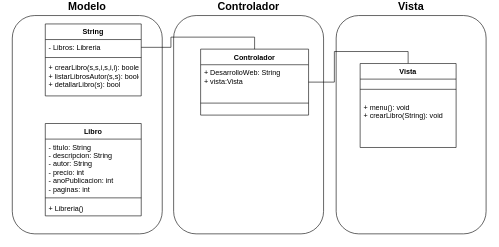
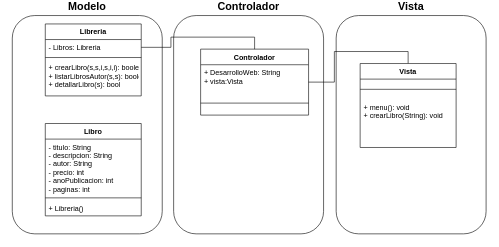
  <mxCell id="0" />
  <mxCell id="1" parent="0" />
  <mxCell id="2" value="Vista" style="rounded=1;whiteSpace=wrap;html=1;labelPosition=center;verticalLabelPosition=top;align=center;verticalAlign=bottom;fontSize=18;fontStyle=1" vertex="1" parent="1"><mxGeometry x="560" y="20" width="250" height="364" as="geometry" /></mxCell>
  <mxCell id="3" value="Controlador" style="rounded=1;whiteSpace=wrap;html=1;labelPosition=center;verticalLabelPosition=top;align=center;verticalAlign=bottom;fontSize=18;fontStyle=1" vertex="1" parent="1"><mxGeometry x="289" y="20" width="250" height="364" as="geometry" /></mxCell>
  <mxCell id="4" value="Modelo" style="rounded=1;whiteSpace=wrap;html=1;labelPosition=center;verticalLabelPosition=top;align=center;verticalAlign=bottom;fontSize=18;fontStyle=1" parent="1" vertex="1"><mxGeometry x="20" y="20" width="250" height="364" as="geometry" /></mxCell>
- <mxCell id="5" value="String" style="swimlane;fontStyle=1;align=center;verticalAlign=top;childLayout=stackLayout;horizontal=1;startSize=26;horizontalStack=0;resizeParent=1;resizeParentMax=0;resizeLast=0;collapsible=1;marginBottom=0;" parent="1" vertex="1"><mxGeometry x="75" y="34" width="160" height="120" as="geometry" /></mxCell>
+ <mxCell id="5" value="Libreria" style="swimlane;fontStyle=1;align=center;verticalAlign=top;childLayout=stackLayout;horizontal=1;startSize=26;horizontalStack=0;resizeParent=1;resizeParentMax=0;resizeLast=0;collapsible=1;marginBottom=0;" parent="1" vertex="1"><mxGeometry x="75" y="34" width="160" height="120" as="geometry" /></mxCell>
  <mxCell id="6" value="- Libros: Libreria" style="text;strokeColor=none;fillColor=none;align=left;verticalAlign=top;spacingLeft=4;spacingRight=4;overflow=hidden;rotatable=0;points=[[0,0.5],[1,0.5]];portConstraint=eastwest;" parent="5" vertex="1"><mxGeometry y="26" width="160" height="26" as="geometry" /></mxCell>
  <mxCell id="7" value="" style="line;strokeWidth=1;fillColor=none;align=left;verticalAlign=middle;spacingTop=-1;spacingLeft=3;spacingRight=3;rotatable=0;labelPosition=right;points=[];portConstraint=eastwest;" parent="5" vertex="1"><mxGeometry y="52" width="160" height="8" as="geometry" /></mxCell>
  <mxCell id="8" value="+ crearLibro(s,s,i,s,i,i): boolean&#10;+ listarLibrosAutor(s,s): boolean&#10;+ detallarLibro(s): bool" style="text;strokeColor=none;fillColor=none;align=left;verticalAlign=top;spacingLeft=4;spacingRight=4;overflow=hidden;rotatable=0;points=[[0,0.5],[1,0.5]];portConstraint=eastwest;" parent="5" vertex="1"><mxGeometry y="60" width="160" height="60" as="geometry" /></mxCell>
  <mxCell id="9" value="Libro" style="swimlane;fontStyle=1;align=center;verticalAlign=top;childLayout=stackLayout;horizontal=1;startSize=26;horizontalStack=0;resizeParent=1;resizeParentMax=0;resizeLast=0;collapsible=1;marginBottom=0;" parent="1" vertex="1"><mxGeometry x="75" y="200" width="160" height="154" as="geometry" /></mxCell>
  <mxCell id="10" value="- titulo: String&#10;- descripcion: String&#10;- autor: String&#10;- precio: int&#10;- anoPublicacion: int&#10;- paginas: int" style="text;strokeColor=none;fillColor=none;align=left;verticalAlign=top;spacingLeft=4;spacingRight=4;overflow=hidden;rotatable=0;points=[[0,0.5],[1,0.5]];portConstraint=eastwest;" parent="9" vertex="1"><mxGeometry y="26" width="160" height="94" as="geometry" /></mxCell>
  <mxCell id="11" value="" style="line;strokeWidth=1;fillColor=none;align=left;verticalAlign=middle;spacingTop=-1;spacingLeft=3;spacingRight=3;rotatable=0;labelPosition=right;points=[];portConstraint=eastwest;" parent="9" vertex="1"><mxGeometry y="120" width="160" height="8" as="geometry" /></mxCell>
  <mxCell id="12" value="+ Libreria()" style="text;strokeColor=none;fillColor=none;align=left;verticalAlign=top;spacingLeft=4;spacingRight=4;overflow=hidden;rotatable=0;points=[[0,0.5],[1,0.5]];portConstraint=eastwest;" parent="9" vertex="1"><mxGeometry y="128" width="160" height="26" as="geometry" /></mxCell>
  <mxCell id="13" style="edgeStyle=orthogonalEdgeStyle;rounded=0;orthogonalLoop=1;jettySize=auto;html=1;entryX=0.5;entryY=0;entryDx=0;entryDy=0;endArrow=none;endFill=0;" edge="1" parent="1" source="14" target="18"><mxGeometry relative="1" as="geometry" /></mxCell>
  <mxCell id="14" value="Controlador" style="swimlane;fontStyle=1;align=center;verticalAlign=top;childLayout=stackLayout;horizontal=1;startSize=26;horizontalStack=0;resizeParent=1;resizeParentMax=0;resizeLast=0;collapsible=1;marginBottom=0;" parent="1" vertex="1"><mxGeometry x="334" y="76" width="180" height="110" as="geometry" /></mxCell>
  <mxCell id="15" value="+ DesarrolloWeb: String&#10;+ vista:Vista" style="text;strokeColor=none;fillColor=none;align=left;verticalAlign=top;spacingLeft=4;spacingRight=4;overflow=hidden;rotatable=0;points=[[0,0.5],[1,0.5]];portConstraint=eastwest;" parent="14" vertex="1"><mxGeometry y="26" width="180" height="44" as="geometry" /></mxCell>
  <mxCell id="16" value="" style="line;strokeWidth=1;fillColor=none;align=left;verticalAlign=middle;spacingTop=-1;spacingLeft=3;spacingRight=3;rotatable=0;labelPosition=right;points=[];portConstraint=eastwest;" parent="14" vertex="1"><mxGeometry y="70" width="180" height="40" as="geometry" /></mxCell>
  <mxCell id="17" style="edgeStyle=orthogonalEdgeStyle;rounded=0;orthogonalLoop=1;jettySize=auto;html=1;entryX=0.5;entryY=0;entryDx=0;entryDy=0;endArrow=none;endFill=0;" edge="1" parent="1" source="6" target="14"><mxGeometry relative="1" as="geometry" /></mxCell>
  <mxCell id="18" value="Vista" style="swimlane;fontStyle=1;align=center;verticalAlign=top;childLayout=stackLayout;horizontal=1;startSize=26;horizontalStack=0;resizeParent=1;resizeParentMax=0;resizeLast=0;collapsible=1;marginBottom=0;" vertex="1" parent="1"><mxGeometry x="600" y="100" width="160" height="140" as="geometry" /></mxCell>
  <mxCell id="19" value="" style="line;strokeWidth=1;fillColor=none;align=left;verticalAlign=middle;spacingTop=-1;spacingLeft=3;spacingRight=3;rotatable=0;labelPosition=right;points=[];portConstraint=eastwest;" vertex="1" parent="18"><mxGeometry y="26" width="160" height="34" as="geometry" /></mxCell>
  <mxCell id="20" value="+ menu(): void&#10;+ crearLibro(String): void" style="text;strokeColor=none;fillColor=none;align=left;verticalAlign=top;spacingLeft=4;spacingRight=4;overflow=hidden;rotatable=0;points=[[0,0.5],[1,0.5]];portConstraint=eastwest;" vertex="1" parent="18"><mxGeometry y="60" width="160" height="80" as="geometry" /></mxCell>
